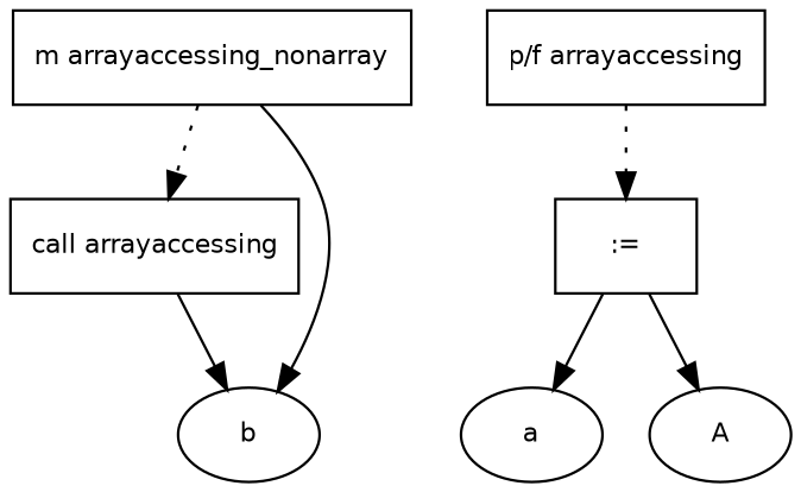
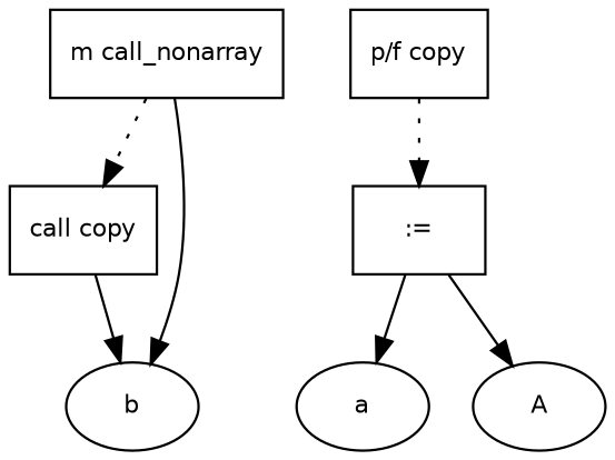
  digraph {
    fontname="DejaVu Sans"
    fontsize=10
    node [fontname="DejaVu Sans" fontsize=10 shape=box]
    edge [fontname="DejaVu Sans" fontsize=10]
-   n1 [label="m arrayaccessing_nonarray"]
-   n2 [label="call arrayaccessing"]
+   n1 [label="m call_nonarray"]
+   n2 [label="call copy"]
    n3 [label=b shape=ellipse]
-   n4 [label="p/f arrayaccessing"]
+   n4 [label="p/f copy"]
    n5 [label=":="]
    n6 [label=a shape=ellipse]
    n7 [label=A shape=ellipse]
    n1 -> n2 [style=dotted]
    n1 -> n3
    n2 -> n3
    n4 -> n5 [style=dotted]
    n5 -> n6
    n5 -> n7
  }
